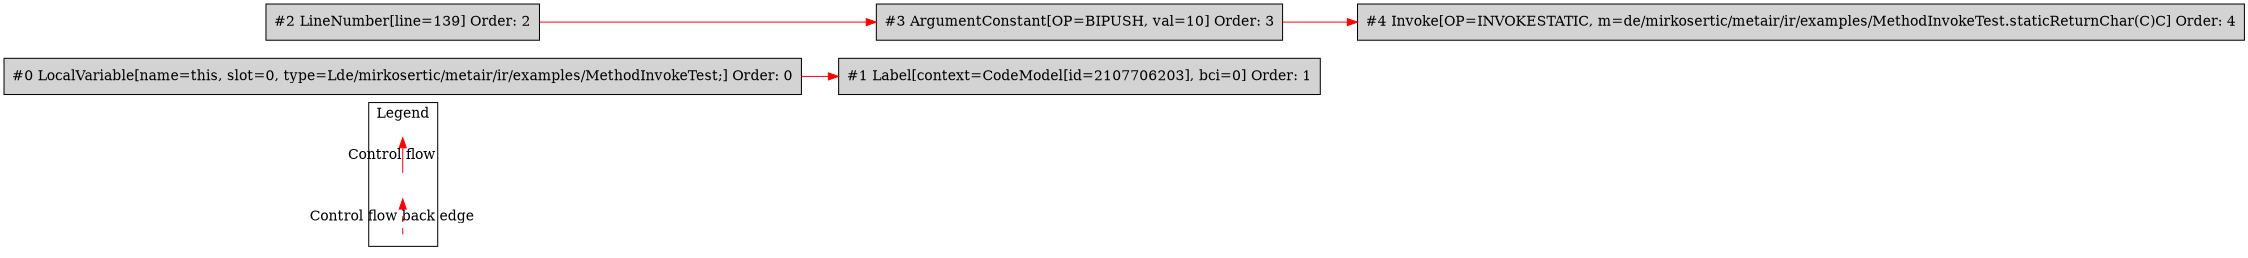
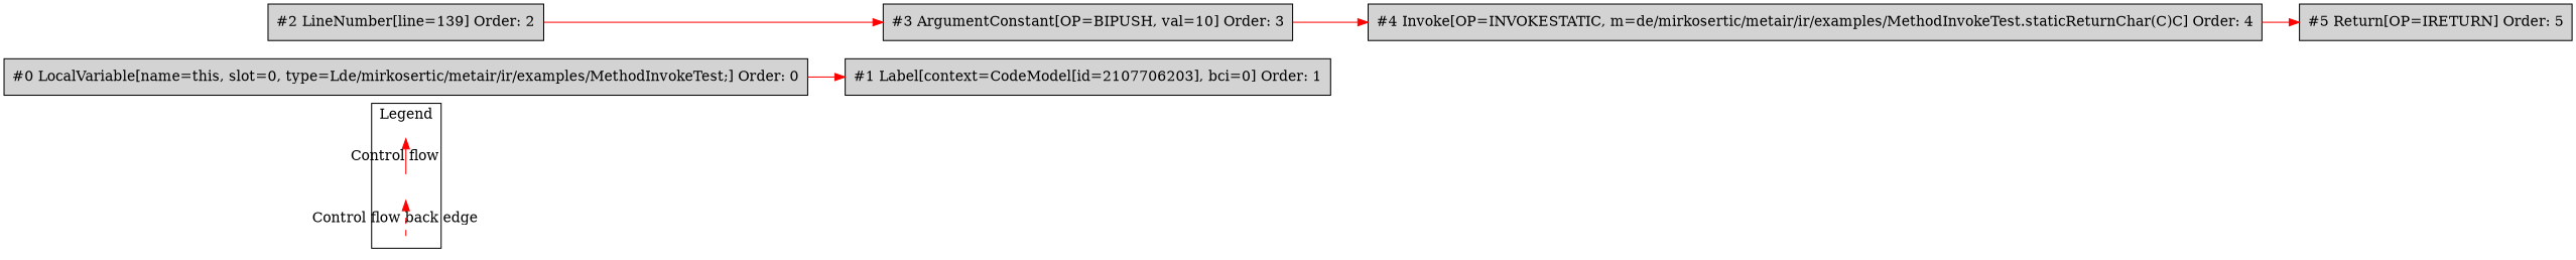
  digraph {
    ordering=in
    rankdir=LR
    node [shape=box style=filled fillcolor=lightgrey]
    edge [color=red]
    c0 [shape=point style=invis fillcolor=""]
    c1 [shape=point style=invis fillcolor=""]
    c2 [shape=point style=invis fillcolor=""]
    c3 [shape=point style=invis fillcolor=""]
    n5 [label="#0 LocalVariable[name=this, slot=0, type=Lde/mirkosertic/metair/ir/examples/MethodInvokeTest;] Order: 0"]
    n6 [label="#1 Label[context=CodeModel[id=2107706203], bci=0] Order: 1"]
    n7 [label="#2 LineNumber[line=139] Order: 2"]
    n8 [label="#3 ArgumentConstant[OP=BIPUSH, val=10] Order: 3"]
    n9 [label="#4 Invoke[OP=INVOKESTATIC, m=de/mirkosertic/metair/ir/examples/MethodInvokeTest.staticReturnChar(C)C] Order: 4"]
+   n10 [label="#5 Return[OP=IRETURN] Order: 5"]
    subgraph cluster_1 {
      label=Legend
      subgraph sub_2 {
        label=Legend
        rank=same
        c0
        c1
        c2
        c3
      }
    }
    c0 -> c1 [label="Control flow" style=solid]
    c2 -> c3 [label="Control flow back edge" style=dashed]
    n5 -> n6
    n7 -> n8
    n8 -> n9
+   n9 -> n10
  }
